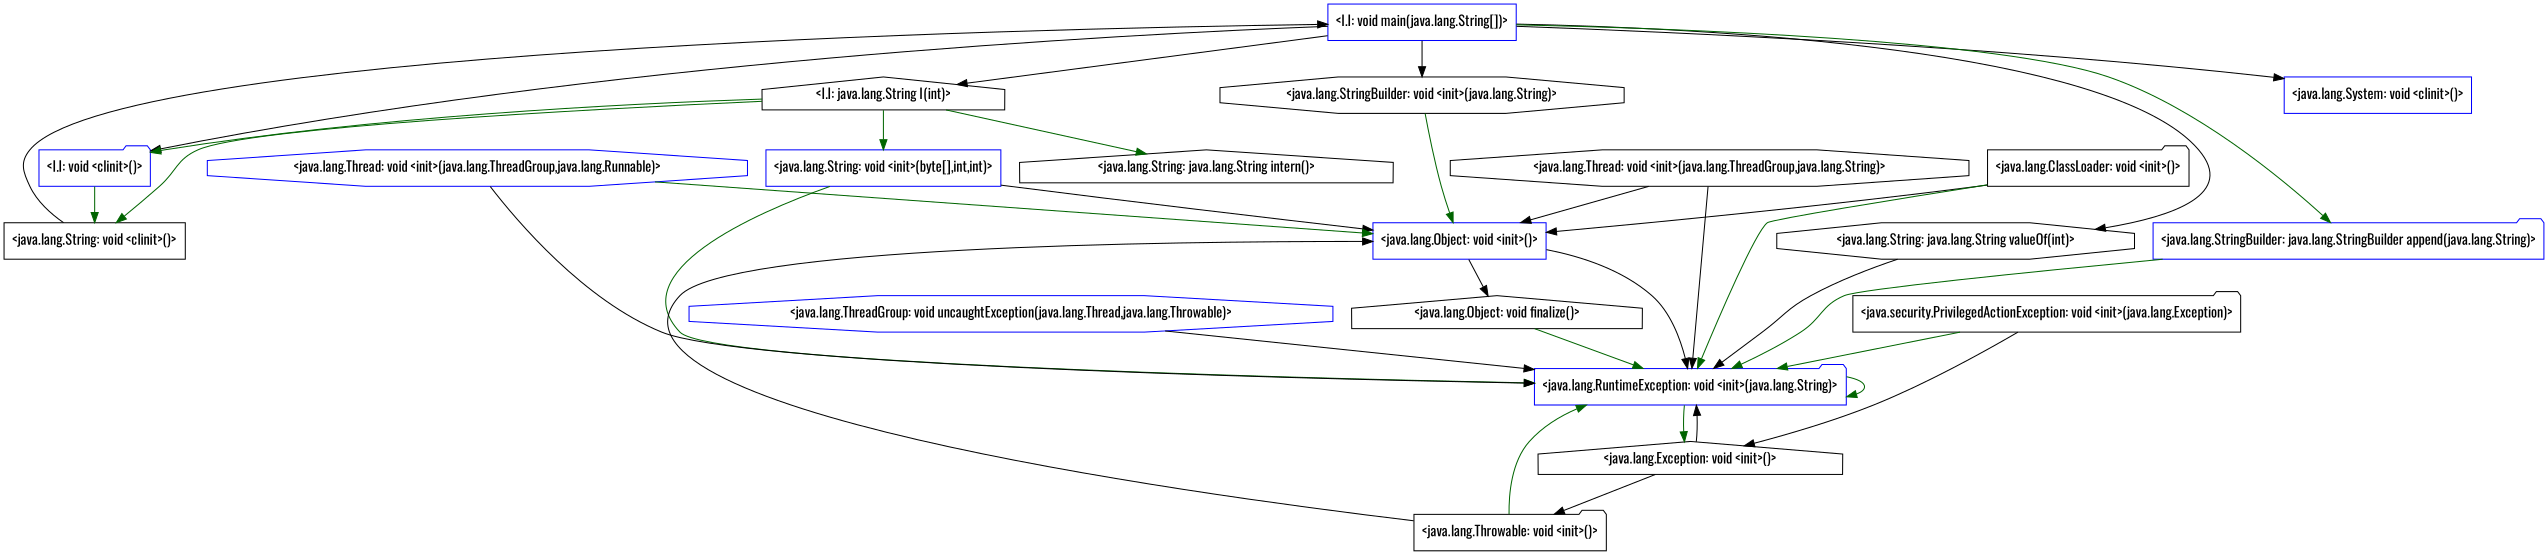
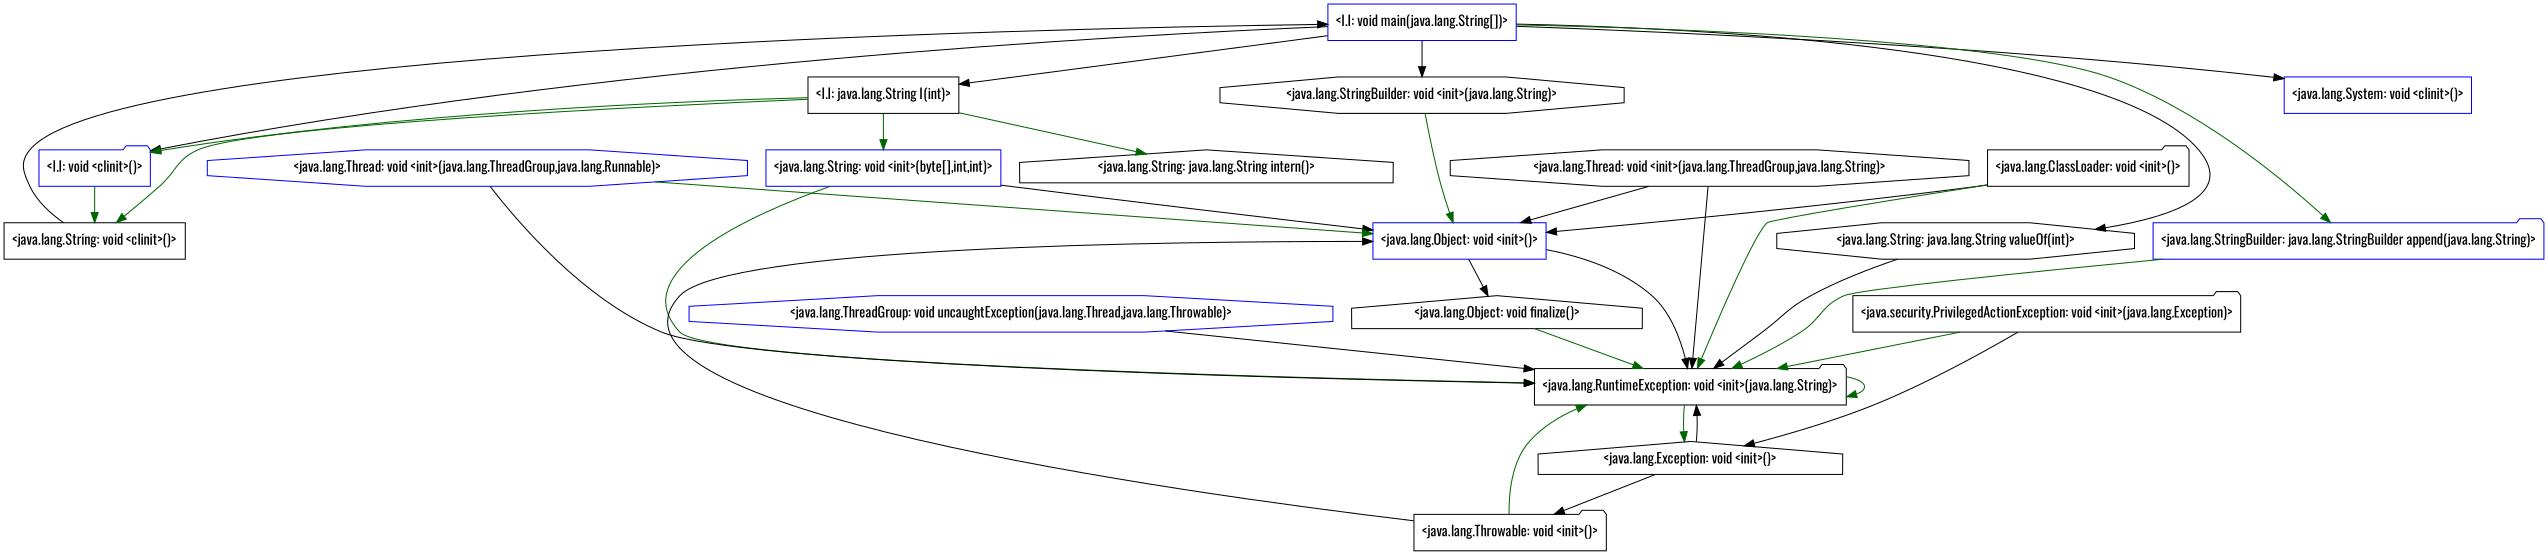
  digraph {
    fontname=Oswald
    node [color=black fontname=Oswald shape=folder]
    edge [color=black fontname=Oswald]
    "<I.I: void main(java.lang.String[])>" [color=blue shape=box]
    "<I.I: void <clinit>()>" [color=blue]
-   "<I.I: java.lang.String I(int)>" [shape=house]
+   "<I.I: java.lang.String I(int)>" [shape=box]
    "<java.lang.StringBuilder: void <init>(java.lang.String)>" [shape=octagon]
    "<java.lang.String: java.lang.String valueOf(int)>" [shape=octagon]
    "<java.lang.System: void <clinit>()>" [color=blue shape=box]
    "<java.lang.StringBuilder: java.lang.StringBuilder append(java.lang.String)>" [color=blue]
    "<java.lang.String: void <clinit>()>" [shape=box]
    "<java.lang.String: void <init>(byte[],int,int)>" [color=blue shape=box]
    "<java.lang.String: java.lang.String intern()>" [shape=house]
    "<java.lang.Object: void <init>()>" [color=blue shape=box]
-   "<java.lang.RuntimeException: void <init>(java.lang.String)>" [color=blue]
+   "<java.lang.RuntimeException: void <init>(java.lang.String)>"
    "<java.lang.Exception: void <init>()>" [shape=house]
    "<java.lang.Object: void finalize()>" [shape=house]
    "<java.lang.ThreadGroup: void uncaughtException(java.lang.Thread,java.lang.Throwable)>" [color=blue shape=octagon]
    "<java.lang.Throwable: void <init>()>"
    "<java.lang.ClassLoader: void <init>()>"
    "<java.security.PrivilegedActionException: void <init>(java.lang.Exception)>"
    "<java.lang.Thread: void <init>(java.lang.ThreadGroup,java.lang.Runnable)>" [color=blue shape=octagon]
    "<java.lang.Thread: void <init>(java.lang.ThreadGroup,java.lang.String)>" [shape=octagon]
    "<I.I: void main(java.lang.String[])>" -> "<I.I: void <clinit>()>"
    "<I.I: void main(java.lang.String[])>" -> "<I.I: java.lang.String I(int)>"
    "<I.I: void main(java.lang.String[])>" -> "<java.lang.StringBuilder: void <init>(java.lang.String)>"
    "<I.I: void main(java.lang.String[])>" -> "<java.lang.String: java.lang.String valueOf(int)>"
    "<I.I: void main(java.lang.String[])>" -> "<java.lang.System: void <clinit>()>"
    "<I.I: void main(java.lang.String[])>" -> "<java.lang.StringBuilder: java.lang.StringBuilder append(java.lang.String)>" [color=darkgreen]
    "<I.I: void <clinit>()>" -> "<java.lang.String: void <clinit>()>" [color=darkgreen]
    "<I.I: java.lang.String I(int)>" -> "<I.I: void <clinit>()>" [color=darkgreen]
    "<I.I: java.lang.String I(int)>" -> "<java.lang.String: void <clinit>()>" [color=darkgreen]
    "<I.I: java.lang.String I(int)>" -> "<java.lang.String: void <init>(byte[],int,int)>" [color=darkgreen]
    "<I.I: java.lang.String I(int)>" -> "<java.lang.String: java.lang.String intern()>" [color=darkgreen]
    "<java.lang.StringBuilder: void <init>(java.lang.String)>" -> "<java.lang.Object: void <init>()>" [color=darkgreen]
    "<java.lang.String: java.lang.String valueOf(int)>" -> "<java.lang.RuntimeException: void <init>(java.lang.String)>"
    "<java.lang.StringBuilder: java.lang.StringBuilder append(java.lang.String)>" -> "<java.lang.RuntimeException: void <init>(java.lang.String)>" [color=darkgreen]
    "<java.lang.String: void <clinit>()>" -> "<I.I: void main(java.lang.String[])>"
    "<java.lang.String: void <init>(byte[],int,int)>" -> "<java.lang.Object: void <init>()>"
    "<java.lang.String: void <init>(byte[],int,int)>" -> "<java.lang.RuntimeException: void <init>(java.lang.String)>" [color=darkgreen]
    "<java.lang.Object: void <init>()>" -> "<java.lang.RuntimeException: void <init>(java.lang.String)>"
    "<java.lang.Object: void <init>()>" -> "<java.lang.Object: void finalize()>"
    "<java.lang.RuntimeException: void <init>(java.lang.String)>" -> "<java.lang.RuntimeException: void <init>(java.lang.String)>" [color=darkgreen]
    "<java.lang.RuntimeException: void <init>(java.lang.String)>" -> "<java.lang.Exception: void <init>()>" [color=darkgreen]
    "<java.lang.Exception: void <init>()>" -> "<java.lang.RuntimeException: void <init>(java.lang.String)>"
    "<java.lang.Exception: void <init>()>" -> "<java.lang.Throwable: void <init>()>"
    "<java.lang.Object: void finalize()>" -> "<java.lang.RuntimeException: void <init>(java.lang.String)>" [color=darkgreen]
    "<java.lang.ThreadGroup: void uncaughtException(java.lang.Thread,java.lang.Throwable)>" -> "<java.lang.RuntimeException: void <init>(java.lang.String)>"
    "<java.lang.Throwable: void <init>()>" -> "<java.lang.Object: void <init>()>"
    "<java.lang.Throwable: void <init>()>" -> "<java.lang.RuntimeException: void <init>(java.lang.String)>" [color=darkgreen]
    "<java.lang.ClassLoader: void <init>()>" -> "<java.lang.Object: void <init>()>"
    "<java.lang.ClassLoader: void <init>()>" -> "<java.lang.RuntimeException: void <init>(java.lang.String)>" [color=darkgreen]
    "<java.security.PrivilegedActionException: void <init>(java.lang.Exception)>" -> "<java.lang.RuntimeException: void <init>(java.lang.String)>" [color=darkgreen]
    "<java.security.PrivilegedActionException: void <init>(java.lang.Exception)>" -> "<java.lang.Exception: void <init>()>"
    "<java.lang.Thread: void <init>(java.lang.ThreadGroup,java.lang.Runnable)>" -> "<java.lang.Object: void <init>()>" [color=darkgreen]
    "<java.lang.Thread: void <init>(java.lang.ThreadGroup,java.lang.Runnable)>" -> "<java.lang.RuntimeException: void <init>(java.lang.String)>"
    "<java.lang.Thread: void <init>(java.lang.ThreadGroup,java.lang.String)>" -> "<java.lang.Object: void <init>()>"
    "<java.lang.Thread: void <init>(java.lang.ThreadGroup,java.lang.String)>" -> "<java.lang.RuntimeException: void <init>(java.lang.String)>"
  }
